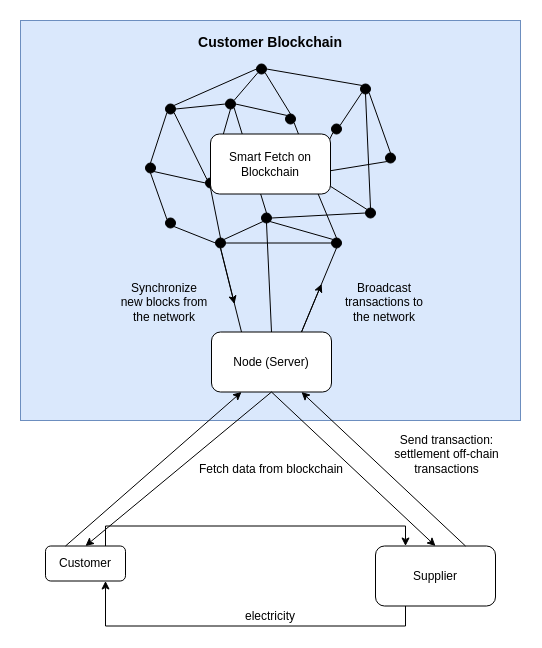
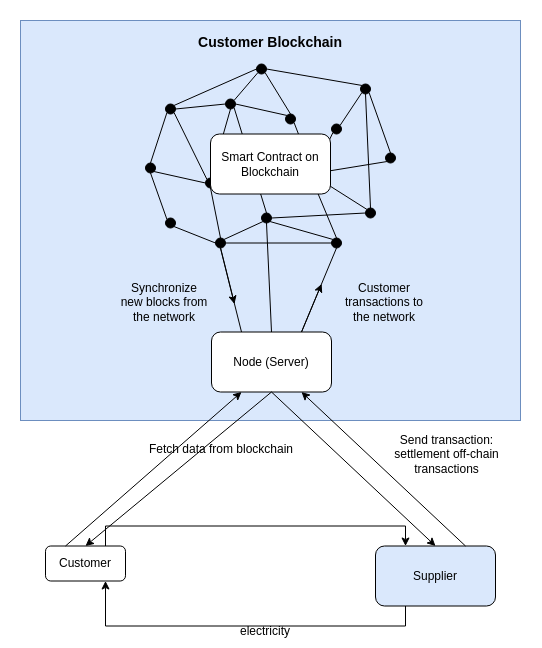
  <mxCell id="0" />
  <mxCell id="1" parent="0" />
  <mxCell id="2" value="" style="rounded=0;whiteSpace=wrap;html=1;fillColor=#dae8fc;strokeColor=#6c8ebf;" vertex="1" parent="1"><mxGeometry x="20" y="20" width="500" height="400" as="geometry" /></mxCell>
  <mxCell id="3" value="" style="ellipse;whiteSpace=wrap;html=1;aspect=fixed;fillColor=#000000;" vertex="1" parent="1"><mxGeometry x="165" y="103.5" width="10" height="10" as="geometry" /></mxCell>
  <mxCell id="4" value="" style="ellipse;whiteSpace=wrap;html=1;aspect=fixed;fillColor=#000000;" vertex="1" parent="1"><mxGeometry x="256" y="63.5" width="10" height="10" as="geometry" /></mxCell>
  <mxCell id="5" value="" style="ellipse;whiteSpace=wrap;html=1;aspect=fixed;fillColor=#000000;" vertex="1" parent="1"><mxGeometry x="331" y="123.5" width="10" height="10" as="geometry" /></mxCell>
  <mxCell id="6" value="" style="ellipse;whiteSpace=wrap;html=1;aspect=fixed;fillColor=#000000;" vertex="1" parent="1"><mxGeometry x="205" y="177.5" width="10" height="10" as="geometry" /></mxCell>
  <mxCell id="7" value="" style="ellipse;whiteSpace=wrap;html=1;aspect=fixed;fillColor=#000000;" vertex="1" parent="1"><mxGeometry x="306" y="167.5" width="10" height="10" as="geometry" /></mxCell>
  <mxCell id="8" value="" style="ellipse;whiteSpace=wrap;html=1;aspect=fixed;fillColor=#000000;" vertex="1" parent="1"><mxGeometry x="145" y="162.5" width="10" height="10" as="geometry" /></mxCell>
  <mxCell id="9" value="" style="ellipse;whiteSpace=wrap;html=1;aspect=fixed;fillColor=#000000;" vertex="1" parent="1"><mxGeometry x="261" y="212.5" width="10" height="10" as="geometry" /></mxCell>
  <mxCell id="10" value="" style="ellipse;whiteSpace=wrap;html=1;aspect=fixed;fillColor=#000000;" vertex="1" parent="1"><mxGeometry x="285" y="113.5" width="10" height="10" as="geometry" /></mxCell>
  <mxCell id="11" value="" style="ellipse;whiteSpace=wrap;html=1;aspect=fixed;fillColor=#000000;" vertex="1" parent="1"><mxGeometry x="365" y="207.5" width="10" height="10" as="geometry" /></mxCell>
  <mxCell id="12" value="" style="ellipse;whiteSpace=wrap;html=1;aspect=fixed;fillColor=#000000;" vertex="1" parent="1"><mxGeometry x="165" y="217.5" width="10" height="10" as="geometry" /></mxCell>
  <mxCell id="13" value="" style="ellipse;whiteSpace=wrap;html=1;aspect=fixed;fillColor=#000000;" vertex="1" parent="1"><mxGeometry x="331" y="237.5" width="10" height="10" as="geometry" /></mxCell>
  <mxCell id="14" value="" style="ellipse;whiteSpace=wrap;html=1;aspect=fixed;fillColor=#000000;" vertex="1" parent="1"><mxGeometry x="215" y="237.5" width="10" height="10" as="geometry" /></mxCell>
  <mxCell id="15" value="" style="ellipse;whiteSpace=wrap;html=1;aspect=fixed;fillColor=#000000;" vertex="1" parent="1"><mxGeometry x="360" y="83.5" width="10" height="10" as="geometry" /></mxCell>
  <mxCell id="16" value="" style="ellipse;whiteSpace=wrap;html=1;aspect=fixed;fillColor=#000000;" vertex="1" parent="1"><mxGeometry x="385" y="152.5" width="10" height="10" as="geometry" /></mxCell>
  <mxCell id="17" value="" style="ellipse;whiteSpace=wrap;html=1;aspect=fixed;fillColor=#000000;" vertex="1" parent="1"><mxGeometry x="225" y="98.5" width="10" height="10" as="geometry" /></mxCell>
  <mxCell id="18" value="" style="endArrow=none;html=1;entryX=0;entryY=1;entryDx=0;entryDy=0;exitX=1;exitY=0;exitDx=0;exitDy=0;" edge="1" parent="1" source="17" target="4"><mxGeometry width="50" height="50" relative="1" as="geometry"><mxPoint x="145" y="513.5" as="sourcePoint" /><mxPoint x="195" y="463.5" as="targetPoint" /></mxGeometry></mxCell>
  <mxCell id="19" value="" style="endArrow=none;html=1;entryX=0;entryY=1;entryDx=0;entryDy=0;exitX=0.5;exitY=0;exitDx=0;exitDy=0;" edge="1" parent="1" source="8" target="3"><mxGeometry width="50" height="50" relative="1" as="geometry"><mxPoint x="145" y="323.5" as="sourcePoint" /><mxPoint x="195" y="273.5" as="targetPoint" /></mxGeometry></mxCell>
  <mxCell id="20" value="" style="endArrow=none;html=1;entryX=0;entryY=0.5;entryDx=0;entryDy=0;exitX=1;exitY=0.5;exitDx=0;exitDy=0;" edge="1" parent="1" source="3" target="17"><mxGeometry width="50" height="50" relative="1" as="geometry"><mxPoint x="205" y="133.5" as="sourcePoint" /><mxPoint x="195" y="273.5" as="targetPoint" /></mxGeometry></mxCell>
  <mxCell id="21" value="" style="endArrow=none;html=1;entryX=0;entryY=0.5;entryDx=0;entryDy=0;exitX=1;exitY=0;exitDx=0;exitDy=0;" edge="1" parent="1" source="3" target="4"><mxGeometry width="50" height="50" relative="1" as="geometry"><mxPoint x="145" y="323.5" as="sourcePoint" /><mxPoint x="195" y="273.5" as="targetPoint" /></mxGeometry></mxCell>
  <mxCell id="22" value="" style="endArrow=none;html=1;entryX=1;entryY=0.5;entryDx=0;entryDy=0;exitX=0;exitY=0;exitDx=0;exitDy=0;" edge="1" parent="1" source="15" target="4"><mxGeometry width="50" height="50" relative="1" as="geometry"><mxPoint x="145" y="323.5" as="sourcePoint" /><mxPoint x="195" y="273.5" as="targetPoint" /></mxGeometry></mxCell>
  <mxCell id="23" value="" style="endArrow=none;html=1;entryX=1;entryY=1;entryDx=0;entryDy=0;exitX=0.5;exitY=0;exitDx=0;exitDy=0;" edge="1" parent="1" source="16" target="15"><mxGeometry width="50" height="50" relative="1" as="geometry"><mxPoint x="145" y="323.5" as="sourcePoint" /><mxPoint x="195" y="273.5" as="targetPoint" /></mxGeometry></mxCell>
  <mxCell id="24" value="" style="endArrow=none;html=1;entryX=1;entryY=0.5;entryDx=0;entryDy=0;exitX=0;exitY=0;exitDx=0;exitDy=0;" edge="1" parent="1" source="10" target="17"><mxGeometry width="50" height="50" relative="1" as="geometry"><mxPoint x="145" y="323.5" as="sourcePoint" /><mxPoint x="195" y="273.5" as="targetPoint" /></mxGeometry></mxCell>
  <mxCell id="25" value="" style="endArrow=none;html=1;entryX=0;entryY=1;entryDx=0;entryDy=0;exitX=1;exitY=0.5;exitDx=0;exitDy=0;" edge="1" parent="1" source="7" target="16"><mxGeometry width="50" height="50" relative="1" as="geometry"><mxPoint x="145" y="323.5" as="sourcePoint" /><mxPoint x="195" y="273.5" as="targetPoint" /></mxGeometry></mxCell>
  <mxCell id="26" value="" style="endArrow=none;html=1;entryX=1;entryY=1;entryDx=0;entryDy=0;exitX=0;exitY=0;exitDx=0;exitDy=0;" edge="1" parent="1" source="11" target="7"><mxGeometry width="50" height="50" relative="1" as="geometry"><mxPoint x="145" y="323.5" as="sourcePoint" /><mxPoint x="195" y="273.5" as="targetPoint" /></mxGeometry></mxCell>
  <mxCell id="27" value="" style="endArrow=none;html=1;entryX=1;entryY=1;entryDx=0;entryDy=0;exitX=0.5;exitY=0;exitDx=0;exitDy=0;" edge="1" parent="1" source="10" target="4"><mxGeometry width="50" height="50" relative="1" as="geometry"><mxPoint x="145" y="323.5" as="sourcePoint" /><mxPoint x="195" y="273.5" as="targetPoint" /></mxGeometry></mxCell>
  <mxCell id="28" value="" style="endArrow=none;html=1;entryX=0;entryY=0.5;entryDx=0;entryDy=0;exitX=1;exitY=1;exitDx=0;exitDy=0;" edge="1" parent="1" source="8" target="6"><mxGeometry width="50" height="50" relative="1" as="geometry"><mxPoint x="145" y="323.5" as="sourcePoint" /><mxPoint x="195" y="273.5" as="targetPoint" /></mxGeometry></mxCell>
  <mxCell id="29" value="" style="endArrow=none;html=1;entryX=0.5;entryY=1;entryDx=0;entryDy=0;exitX=0;exitY=0.75;exitDx=0;exitDy=0;" edge="1" parent="1" source="44" target="17"><mxGeometry width="50" height="50" relative="1" as="geometry"><mxPoint x="145" y="323.5" as="sourcePoint" /><mxPoint x="226" y="113.5" as="targetPoint" /></mxGeometry></mxCell>
  <mxCell id="30" value="" style="endArrow=none;html=1;entryX=0;entryY=0.5;entryDx=0;entryDy=0;exitX=1;exitY=0.5;exitDx=0;exitDy=0;" edge="1" parent="1" source="6" target="7"><mxGeometry width="50" height="50" relative="1" as="geometry"><mxPoint x="145" y="323.5" as="sourcePoint" /><mxPoint x="195" y="273.5" as="targetPoint" /></mxGeometry></mxCell>
  <mxCell id="31" value="" style="endArrow=none;html=1;entryX=1;entryY=1;entryDx=0;entryDy=0;exitX=0.5;exitY=0;exitDx=0;exitDy=0;" edge="1" parent="1" source="7" target="10"><mxGeometry width="50" height="50" relative="1" as="geometry"><mxPoint x="145" y="323.5" as="sourcePoint" /><mxPoint x="195" y="273.5" as="targetPoint" /></mxGeometry></mxCell>
  <mxCell id="32" value="" style="endArrow=none;html=1;entryX=0;entryY=1;entryDx=0;entryDy=0;exitX=1;exitY=0;exitDx=0;exitDy=0;" edge="1" parent="1" source="5" target="15"><mxGeometry width="50" height="50" relative="1" as="geometry"><mxPoint x="145" y="323.5" as="sourcePoint" /><mxPoint x="195" y="273.5" as="targetPoint" /></mxGeometry></mxCell>
  <mxCell id="33" value="" style="endArrow=none;html=1;entryX=0;entryY=1;entryDx=0;entryDy=0;exitX=1;exitY=0;exitDx=0;exitDy=0;" edge="1" parent="1" source="7" target="5"><mxGeometry width="50" height="50" relative="1" as="geometry"><mxPoint x="145" y="323.5" as="sourcePoint" /><mxPoint x="195" y="273.5" as="targetPoint" /></mxGeometry></mxCell>
  <mxCell id="34" value="" style="endArrow=none;html=1;entryX=0.5;entryY=1;entryDx=0;entryDy=0;exitX=0;exitY=0;exitDx=0;exitDy=0;" edge="1" parent="1" source="12" target="8"><mxGeometry width="50" height="50" relative="1" as="geometry"><mxPoint x="165" y="213.5" as="sourcePoint" /><mxPoint x="195" y="273.5" as="targetPoint" /></mxGeometry></mxCell>
  <mxCell id="35" value="" style="endArrow=none;html=1;exitX=1;exitY=0;exitDx=0;exitDy=0;entryX=0;entryY=1;entryDx=0;entryDy=0;" edge="1" parent="1" source="14" target="9"><mxGeometry width="50" height="50" relative="1" as="geometry"><mxPoint x="145" y="323.5" as="sourcePoint" /><mxPoint x="275" y="293.5" as="targetPoint" /></mxGeometry></mxCell>
  <mxCell id="36" value="" style="endArrow=none;html=1;entryX=1;entryY=1;entryDx=0;entryDy=0;exitX=0;exitY=0.5;exitDx=0;exitDy=0;" edge="1" parent="1" source="14" target="12"><mxGeometry width="50" height="50" relative="1" as="geometry"><mxPoint x="145" y="323.5" as="sourcePoint" /><mxPoint x="195" y="273.5" as="targetPoint" /></mxGeometry></mxCell>
  <mxCell id="37" value="" style="endArrow=none;html=1;entryX=0.5;entryY=1;entryDx=0;entryDy=0;exitX=0.5;exitY=0;exitDx=0;exitDy=0;" edge="1" parent="1" source="14" target="6"><mxGeometry width="50" height="50" relative="1" as="geometry"><mxPoint x="145" y="323.5" as="sourcePoint" /><mxPoint x="195" y="273.5" as="targetPoint" /></mxGeometry></mxCell>
  <mxCell id="38" value="" style="endArrow=none;html=1;entryX=0;entryY=0.5;entryDx=0;entryDy=0;exitX=1;exitY=0.5;exitDx=0;exitDy=0;" edge="1" parent="1" source="14" target="13"><mxGeometry width="50" height="50" relative="1" as="geometry"><mxPoint x="145" y="323.5" as="sourcePoint" /><mxPoint x="195" y="273.5" as="targetPoint" /></mxGeometry></mxCell>
  <mxCell id="39" value="" style="endArrow=none;html=1;entryX=1;entryY=1;entryDx=0;entryDy=0;exitX=0;exitY=0;exitDx=0;exitDy=0;" edge="1" parent="1" source="13" target="9"><mxGeometry width="50" height="50" relative="1" as="geometry"><mxPoint x="345" y="303.5" as="sourcePoint" /><mxPoint x="195" y="273.5" as="targetPoint" /></mxGeometry></mxCell>
  <mxCell id="40" value="" style="endArrow=none;html=1;entryX=1;entryY=0.5;entryDx=0;entryDy=0;exitX=0;exitY=0.5;exitDx=0;exitDy=0;" edge="1" parent="1" source="11" target="9"><mxGeometry width="50" height="50" relative="1" as="geometry"><mxPoint x="145" y="323.5" as="sourcePoint" /><mxPoint x="195" y="273.5" as="targetPoint" /></mxGeometry></mxCell>
  <mxCell id="41" value="" style="endArrow=none;html=1;entryX=0.5;entryY=1;entryDx=0;entryDy=0;exitX=0.5;exitY=0;exitDx=0;exitDy=0;" edge="1" parent="1" source="11" target="15"><mxGeometry width="50" height="50" relative="1" as="geometry"><mxPoint x="145" y="323.5" as="sourcePoint" /><mxPoint x="195" y="273.5" as="targetPoint" /></mxGeometry></mxCell>
  <mxCell id="42" value="" style="endArrow=none;html=1;entryX=0.5;entryY=1;entryDx=0;entryDy=0;exitX=0.5;exitY=0;exitDx=0;exitDy=0;" edge="1" parent="1" source="13" target="7"><mxGeometry width="50" height="50" relative="1" as="geometry"><mxPoint x="145" y="323.5" as="sourcePoint" /><mxPoint x="195" y="273.5" as="targetPoint" /></mxGeometry></mxCell>
  <mxCell id="43" value="" style="endArrow=none;html=1;entryX=1;entryY=1;entryDx=0;entryDy=0;exitX=0.5;exitY=0;exitDx=0;exitDy=0;" edge="1" parent="1" source="9" target="17"><mxGeometry width="50" height="50" relative="1" as="geometry"><mxPoint x="145" y="323.5" as="sourcePoint" /><mxPoint x="195" y="273.5" as="targetPoint" /></mxGeometry></mxCell>
- <mxCell id="44" value="Smart Fetch on Blockchain&lt;br&gt;" style="rounded=1;whiteSpace=wrap;html=1;" vertex="1" parent="1"><mxGeometry x="210" y="133.5" width="120" height="60" as="geometry" /></mxCell>
+ <mxCell id="44" value="Smart Contract on Blockchain&lt;br&gt;" style="rounded=1;whiteSpace=wrap;html=1;" vertex="1" parent="1"><mxGeometry x="210" y="133.5" width="120" height="60" as="geometry" /></mxCell>
  <mxCell id="45" value="" style="endArrow=none;html=1;entryX=1;entryY=1;entryDx=0;entryDy=0;exitX=0;exitY=0;exitDx=0;exitDy=0;" edge="1" parent="1" source="6" target="3"><mxGeometry width="50" height="50" relative="1" as="geometry"><mxPoint x="145" y="323.5" as="sourcePoint" /><mxPoint x="195" y="273.5" as="targetPoint" /></mxGeometry></mxCell>
  <mxCell id="46" value="&lt;b&gt;&lt;font style=&quot;font-size: 14px&quot;&gt;Customer Blockchain&lt;/font&gt;&lt;/b&gt;" style="text;html=1;strokeColor=none;fillColor=none;align=center;verticalAlign=middle;whiteSpace=wrap;rounded=0;" vertex="1" parent="1"><mxGeometry x="195" y="31.5" width="150" height="20" as="geometry" /></mxCell>
  <mxCell id="47" value="Node (Server)" style="rounded=1;whiteSpace=wrap;html=1;" vertex="1" parent="1"><mxGeometry x="211" y="331.5" width="120" height="60" as="geometry" /></mxCell>
  <mxCell id="48" value="" style="endArrow=none;html=1;exitX=0.25;exitY=0;exitDx=0;exitDy=0;entryX=0.5;entryY=1;entryDx=0;entryDy=0;endFill=0;startArrow=none;startFill=0;" edge="1" parent="1" source="47" target="14"><mxGeometry width="50" height="50" relative="1" as="geometry"><mxPoint x="95" y="463.5" as="sourcePoint" /><mxPoint x="145" y="413.5" as="targetPoint" /></mxGeometry></mxCell>
  <mxCell id="49" value="" style="endArrow=none;html=1;entryX=0.5;entryY=1;entryDx=0;entryDy=0;startArrow=none;startFill=0;endFill=0;" edge="1" parent="1" target="13"><mxGeometry width="50" height="50" relative="1" as="geometry"><mxPoint x="301" y="331.5" as="sourcePoint" /><mxPoint x="332" y="246.5" as="targetPoint" /></mxGeometry></mxCell>
  <mxCell id="50" value="" style="endArrow=none;html=1;entryX=0.5;entryY=1;entryDx=0;entryDy=0;exitX=0.5;exitY=0;exitDx=0;exitDy=0;strokeColor=#000000;startArrow=none;startFill=0;endFill=0;" edge="1" parent="1" source="47" target="9"><mxGeometry width="50" height="50" relative="1" as="geometry"><mxPoint x="95" y="463.5" as="sourcePoint" /><mxPoint x="145" y="413.5" as="targetPoint" /></mxGeometry></mxCell>
  <mxCell id="51" style="edgeStyle=orthogonalEdgeStyle;rounded=0;orthogonalLoop=1;jettySize=auto;html=1;exitX=0.75;exitY=0;exitDx=0;exitDy=0;entryX=0.25;entryY=0;entryDx=0;entryDy=0;" edge="1" parent="1" source="52" target="54"><mxGeometry relative="1" as="geometry" /></mxCell>
  <mxCell id="52" value="Customer" style="rounded=1;whiteSpace=wrap;html=1;" vertex="1" parent="1"><mxGeometry x="45" y="545.5" width="80" height="35" as="geometry" /></mxCell>
  <mxCell id="53" style="edgeStyle=orthogonalEdgeStyle;rounded=0;orthogonalLoop=1;jettySize=auto;html=1;exitX=0.25;exitY=1;exitDx=0;exitDy=0;entryX=0.75;entryY=1;entryDx=0;entryDy=0;" edge="1" parent="1" source="54" target="52"><mxGeometry relative="1" as="geometry" /></mxCell>
- <mxCell id="54" value="Supplier" style="rounded=1;whiteSpace=wrap;html=1;" vertex="1" parent="1"><mxGeometry x="375" y="545.5" width="120" height="60" as="geometry" /></mxCell>
- <mxCell id="55" value="electricity" style="text;html=1;strokeColor=none;fillColor=none;align=center;verticalAlign=middle;whiteSpace=wrap;rounded=0;" vertex="1" parent="1"><mxGeometry x="185" y="605.5" width="170" height="20" as="geometry" /></mxCell>
- <mxCell id="56" value="Broadcast transactions to the network" style="text;html=1;strokeColor=none;fillColor=none;align=center;verticalAlign=middle;whiteSpace=wrap;rounded=0;" vertex="1" parent="1"><mxGeometry x="336" y="291.5" width="96" height="20" as="geometry" /></mxCell>
+ <mxCell id="54" value="Supplier" style="rounded=1;whiteSpace=wrap;html=1;fillColor=#dae8fc;" vertex="1" parent="1"><mxGeometry x="375" y="545.5" width="120" height="60" as="geometry" /></mxCell>
+ <mxCell id="55" value="electricity" style="text;html=1;strokeColor=none;fillColor=none;align=center;verticalAlign=middle;whiteSpace=wrap;rounded=0;" vertex="1" parent="1"><mxGeometry x="180" y="620.5" width="170" height="20" as="geometry" /></mxCell>
+ <mxCell id="56" value="Customer transactions to the network" style="text;html=1;strokeColor=none;fillColor=none;align=center;verticalAlign=middle;whiteSpace=wrap;rounded=0;" vertex="1" parent="1"><mxGeometry x="336" y="291.5" width="96" height="20" as="geometry" /></mxCell>
  <mxCell id="57" value="Synchronize new blocks from the network" style="text;html=1;strokeColor=none;fillColor=none;align=center;verticalAlign=middle;whiteSpace=wrap;rounded=0;" vertex="1" parent="1"><mxGeometry x="118" y="291.5" width="92" height="20" as="geometry" /></mxCell>
  <mxCell id="58" value="" style="endArrow=classic;html=1;strokeColor=#000000;entryX=0.5;entryY=1;entryDx=0;entryDy=0;exitX=0.75;exitY=0;exitDx=0;exitDy=0;" edge="1" parent="1" source="47"><mxGeometry width="50" height="50" relative="1" as="geometry"><mxPoint x="297.935" y="338.468" as="sourcePoint" /><mxPoint x="321.087" y="283.422" as="targetPoint" /></mxGeometry></mxCell>
  <mxCell id="59" value="" style="endArrow=classic;html=1;strokeColor=#000000;entryX=0.25;entryY=0;entryDx=0;entryDy=0;exitX=0.5;exitY=1;exitDx=0;exitDy=0;" edge="1" parent="1" source="14"><mxGeometry width="50" height="50" relative="1" as="geometry"><mxPoint x="213.04" y="219.513" as="sourcePoint" /><mxPoint x="233.98" y="303.54" as="targetPoint" /></mxGeometry></mxCell>
  <mxCell id="60" value="" style="endArrow=none;html=1;strokeColor=#000000;entryX=0.5;entryY=1;entryDx=0;entryDy=0;exitX=0.5;exitY=0;exitDx=0;exitDy=0;startArrow=classic;startFill=1;endFill=0;" edge="1" parent="1" source="52" target="47"><mxGeometry width="50" height="50" relative="1" as="geometry"><mxPoint x="47" y="721.5" as="sourcePoint" /><mxPoint x="97" y="671.5" as="targetPoint" /></mxGeometry></mxCell>
  <mxCell id="61" value="" style="endArrow=none;html=1;strokeColor=#000000;entryX=0.5;entryY=1;entryDx=0;entryDy=0;exitX=0.5;exitY=0;exitDx=0;exitDy=0;startArrow=classic;startFill=1;endFill=0;" edge="1" parent="1" source="54" target="47"><mxGeometry width="50" height="50" relative="1" as="geometry"><mxPoint x="47" y="721.5" as="sourcePoint" /><mxPoint x="97" y="671.5" as="targetPoint" /></mxGeometry></mxCell>
- <mxCell id="62" value="Fetch data from blockchain" style="text;html=1;strokeColor=none;fillColor=none;align=center;verticalAlign=middle;whiteSpace=wrap;rounded=0;" vertex="1" parent="1"><mxGeometry x="196" y="459" width="150" height="20" as="geometry" /></mxCell>
+ <mxCell id="62" value="Fetch data from blockchain" style="text;html=1;strokeColor=none;fillColor=none;align=center;verticalAlign=middle;whiteSpace=wrap;rounded=0;" vertex="1" parent="1"><mxGeometry x="146" y="439" width="150" height="20" as="geometry" /></mxCell>
  <mxCell id="63" value="" style="endArrow=classic;html=1;strokeColor=#000000;entryX=0.25;entryY=1;entryDx=0;entryDy=0;exitX=0.25;exitY=0;exitDx=0;exitDy=0;" edge="1" parent="1" source="52" target="47"><mxGeometry width="50" height="50" relative="1" as="geometry"><mxPoint x="47" y="721.5" as="sourcePoint" /><mxPoint x="97" y="671.5" as="targetPoint" /></mxGeometry></mxCell>
  <mxCell id="64" value="" style="endArrow=classic;html=1;strokeColor=#000000;entryX=0.75;entryY=1;entryDx=0;entryDy=0;exitX=0.75;exitY=0;exitDx=0;exitDy=0;" edge="1" parent="1" source="54" target="47"><mxGeometry width="50" height="50" relative="1" as="geometry"><mxPoint x="47" y="721.5" as="sourcePoint" /><mxPoint x="97" y="671.5" as="targetPoint" /></mxGeometry></mxCell>
  <mxCell id="65" value="Send transaction:&lt;br&gt;settlement off-chain transactions&lt;br&gt;" style="text;html=1;strokeColor=none;fillColor=none;align=center;verticalAlign=middle;whiteSpace=wrap;rounded=0;" vertex="1" parent="1"><mxGeometry x="384" y="443.5" width="125" height="20" as="geometry" /></mxCell>
